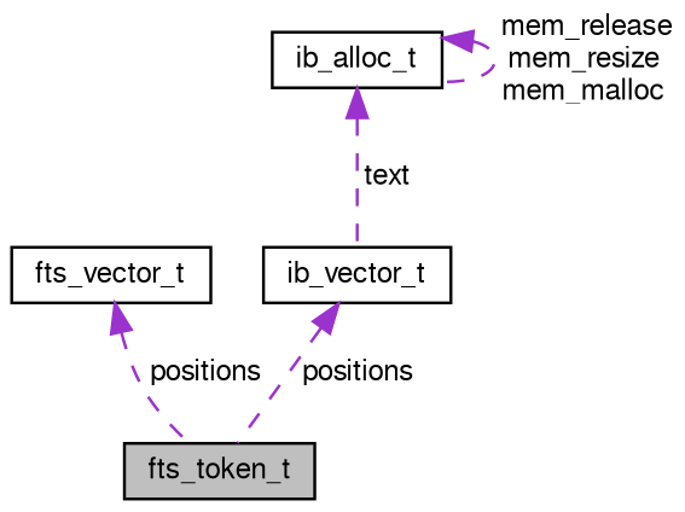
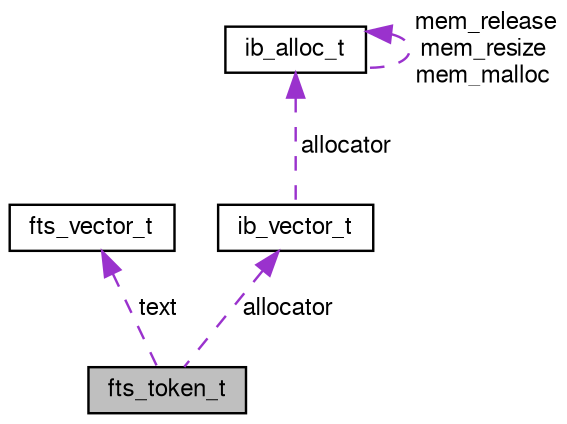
  digraph {
    node [color=black fontname=FreeSans fontsize=10 shape=record]
    edge [color=darkorchid3 dir=back fontname=FreeSans fontsize=10 labelfontname=FreeSans labelfontsize=10 style=dashed]
    n1 [fillcolor=grey75 fontcolor=black height=0.2 label=fts_token_t style=filled width=0.4]
    n2 [height=0.2 label=fts_vector_t width=0.4]
    n3 [height=0.2 label=ib_vector_t width=0.4]
    n4 [height=0.2 label=ib_alloc_t width=0.4]
-   n2 -> n1 [label=" positions"]
-   n3 -> n1 [label=" positions"]
-   n4 -> n3 [label=" text"]
+   n2 -> n1 [label=" text"]
+   n3 -> n1 [label=" allocator"]
+   n4 -> n3 [label=" allocator"]
    n4 -> n4 [label=" mem_release\nmem_resize\nmem_malloc"]
  }
